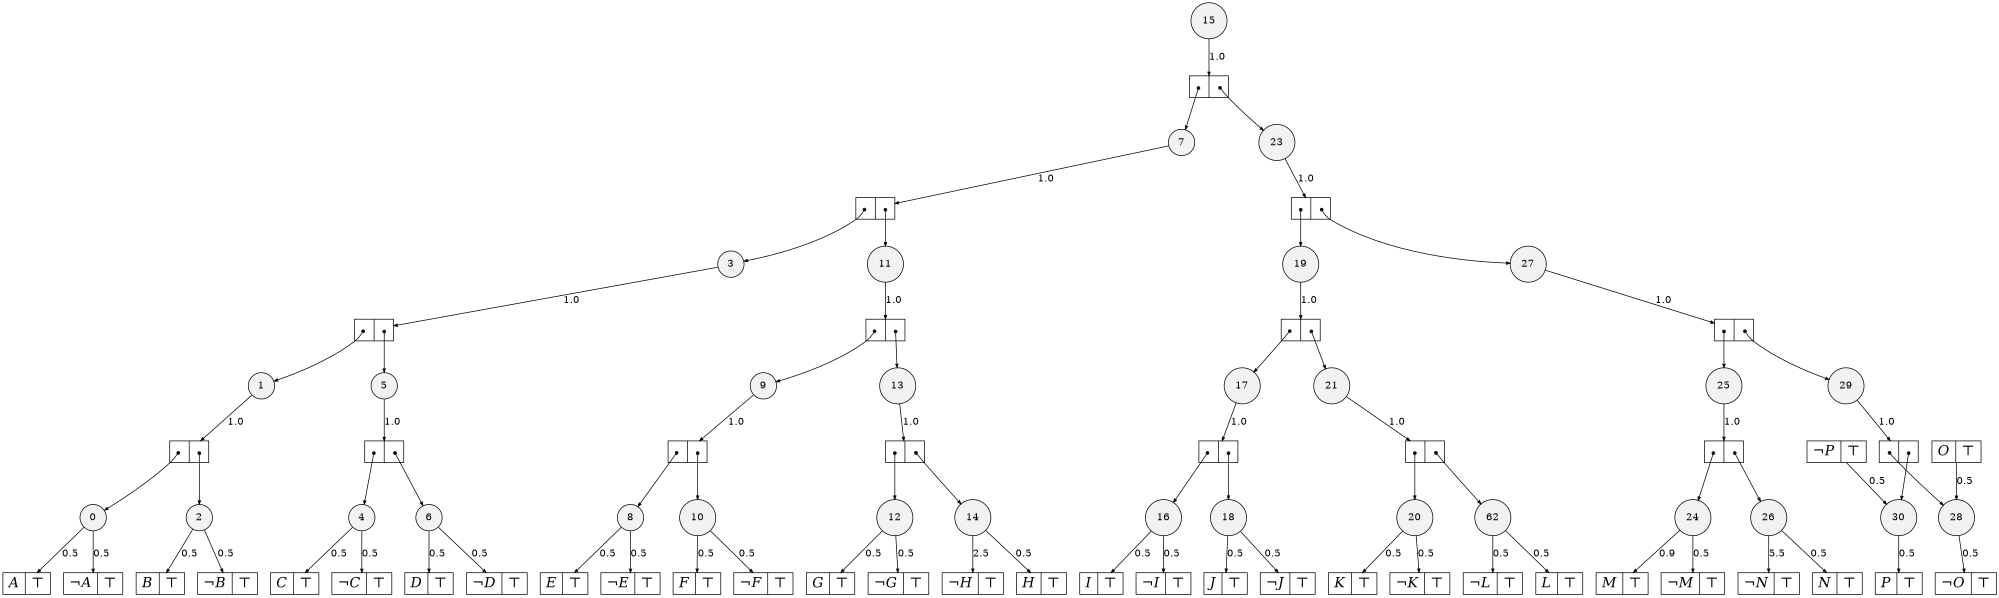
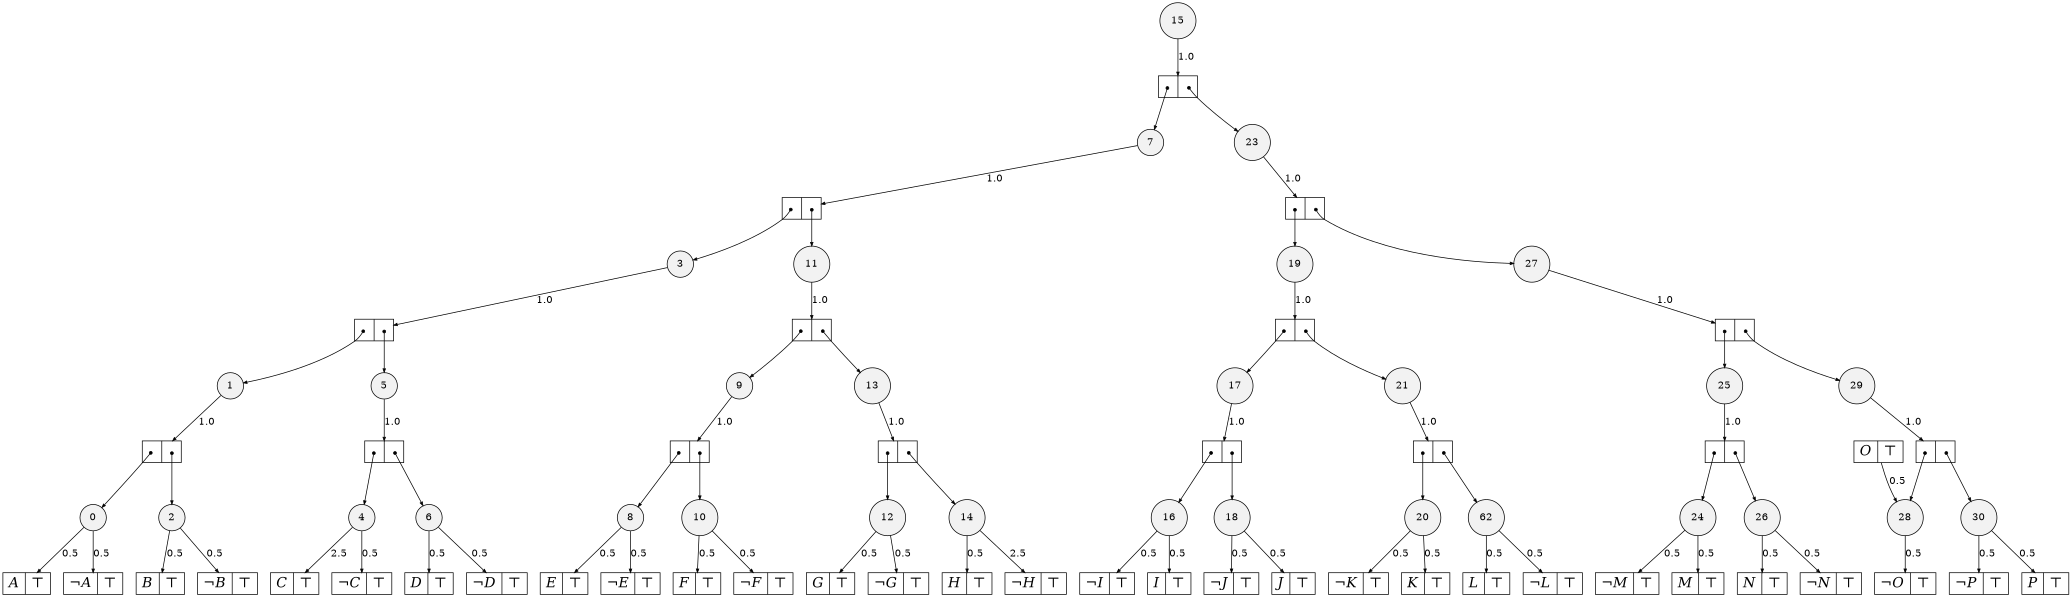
  digraph {
    node [fillcolor=white shape=record style=filled fixedsize=false fontname="Times-Italic" fontsize=20]
    edge [arrowsize=.50]
    n1 [fillcolor=gray95 height=.25 label=30 shape=circle width=.25 fixedsize="" fontname="" fontsize=""]
    n2 [height=.30 label="<L>P|<R>&#8868;"]
    n3 [height=.30 label="<L>&not;P|<R>&#8868;"]
    n4 [fillcolor=gray95 height=.25 label=28 shape=circle width=.25 fixedsize="" fontname="" fontsize=""]
    n5 [height=.30 label="<L>&not;O|<R>&#8868;"]
    n6 [height=.30 label="<L>O|<R>&#8868;"]
    n7 [fillcolor=gray95 height=.25 label=26 shape=circle width=.25 fixedsize="" fontname="" fontsize=""]
    n8 [height=.30 label="<L>N|<R>&#8868;"]
    n9 [height=.30 label="<L>&not;N|<R>&#8868;"]
    n10 [fillcolor=gray95 height=.25 label=24 shape=circle width=.25 fixedsize="" fontname="" fontsize=""]
    n11 [height=.30 label="<L>M|<R>&#8868;"]
    n12 [height=.30 label="<L>&not;M|<R>&#8868;"]
    n13 [fillcolor=gray95 height=.25 label=62 shape=circle width=.25 fixedsize="" fontname="" fontsize=""]
    n14 [height=.30 label="<L>L|<R>&#8868;"]
    n15 [height=.30 label="<L>&not;L|<R>&#8868;"]
    n16 [fillcolor=gray95 height=.25 label=20 shape=circle width=.25 fixedsize="" fontname="" fontsize=""]
    n17 [height=.30 label="<L>K|<R>&#8868;"]
    n18 [height=.30 label="<L>&not;K|<R>&#8868;"]
    n19 [fillcolor=gray95 height=.25 label=18 shape=circle width=.25 fixedsize="" fontname="" fontsize=""]
    n20 [height=.30 label="<L>J|<R>&#8868;"]
    n21 [height=.30 label="<L>&not;J|<R>&#8868;"]
    n22 [fillcolor=gray95 height=.25 label=16 shape=circle width=.25 fixedsize="" fontname="" fontsize=""]
    n23 [height=.30 label="<L>I|<R>&#8868;"]
    n24 [height=.30 label="<L>&not;I|<R>&#8868;"]
    n25 [fillcolor=gray95 height=.25 label=14 shape=circle width=.25 fixedsize="" fontname="" fontsize=""]
    n26 [height=.30 label="<L>H|<R>&#8868;"]
    n27 [height=.30 label="<L>&not;H|<R>&#8868;"]
    n28 [fillcolor=gray95 height=.25 label=12 shape=circle width=.25 fixedsize="" fontname="" fontsize=""]
    n29 [height=.30 label="<L>G|<R>&#8868;"]
    n30 [height=.30 label="<L>&not;G|<R>&#8868;"]
    n31 [fillcolor=gray95 height=.25 label=10 shape=circle width=.25 fixedsize="" fontname="" fontsize=""]
    n32 [height=.30 label="<L>F|<R>&#8868;"]
    n33 [height=.30 label="<L>&not;F|<R>&#8868;"]
    n34 [fillcolor=gray95 height=.25 label=8 shape=circle width=.25 fixedsize="" fontname="" fontsize=""]
    n35 [height=.30 label="<L>E|<R>&#8868;"]
    n36 [height=.30 label="<L>&not;E|<R>&#8868;"]
    n37 [fillcolor=gray95 height=.25 label=6 shape=circle width=.25 fixedsize="" fontname="" fontsize=""]
    n38 [height=.30 label="<L>D|<R>&#8868;"]
    n39 [height=.30 label="<L>&not;D|<R>&#8868;"]
    n40 [fillcolor=gray95 height=.25 label=4 shape=circle width=.25 fixedsize="" fontname="" fontsize=""]
    n41 [height=.30 label="<L>C|<R>&#8868;"]
    n42 [height=.30 label="<L>&not;C|<R>&#8868;"]
    n43 [fillcolor=gray95 height=.25 label=2 shape=circle width=.25 fixedsize="" fontname="" fontsize=""]
    n44 [height=.30 label="<L>B|<R>&#8868;"]
    n45 [height=.30 label="<L>&not;B|<R>&#8868;"]
    n46 [fillcolor=gray95 height=.25 label=0 shape=circle width=.25 fixedsize="" fontname="" fontsize=""]
    n47 [height=.30 label="<L>A|<R>&#8868;"]
    n48 [height=.30 label="<L>&not;A|<R>&#8868;"]
    n49 [fillcolor=gray95 height=.25 label=29 shape=circle width=.25 fixedsize="" fontname="" fontsize=""]
    n50 [height=.30 label="<L>|<R>"]
    n51 [fillcolor=gray95 height=.25 label=25 shape=circle width=.25 fixedsize="" fontname="" fontsize=""]
    n52 [height=.30 label="<L>|<R>"]
    n53 [fillcolor=gray95 height=.25 label=21 shape=circle width=.25 fixedsize="" fontname="" fontsize=""]
    n54 [height=.30 label="<L>|<R>"]
    n55 [fillcolor=gray95 height=.25 label=17 shape=circle width=.25 fixedsize="" fontname="" fontsize=""]
    n56 [height=.30 label="<L>|<R>"]
    n57 [fillcolor=gray95 height=.25 label=13 shape=circle width=.25 fixedsize="" fontname="" fontsize=""]
    n58 [height=.30 label="<L>|<R>"]
    n59 [fillcolor=gray95 height=.25 label=9 shape=circle width=.25 fixedsize="" fontname="" fontsize=""]
    n60 [height=.30 label="<L>|<R>"]
    n61 [fillcolor=gray95 height=.25 label=5 shape=circle width=.25 fixedsize="" fontname="" fontsize=""]
    n62 [height=.30 label="<L>|<R>"]
    n63 [fillcolor=gray95 height=.25 label=1 shape=circle width=.25 fixedsize="" fontname="" fontsize=""]
    n64 [height=.30 label="<L>|<R>"]
    n65 [fillcolor=gray95 height=.25 label=27 shape=circle width=.25 fixedsize="" fontname="" fontsize=""]
    n66 [height=.30 label="<L>|<R>"]
    n67 [fillcolor=gray95 height=.25 label=19 shape=circle width=.25 fixedsize="" fontname="" fontsize=""]
    n68 [height=.30 label="<L>|<R>"]
    n69 [fillcolor=gray95 height=.25 label=11 shape=circle width=.25 fixedsize="" fontname="" fontsize=""]
    n70 [height=.30 label="<L>|<R>"]
    n71 [fillcolor=gray95 height=.25 label=3 shape=circle width=.25 fixedsize="" fontname="" fontsize=""]
    n72 [height=.30 label="<L>|<R>"]
    n73 [fillcolor=gray95 height=.25 label=23 shape=circle width=.25 fixedsize="" fontname="" fontsize=""]
    n74 [height=.30 label="<L>|<R>"]
    n75 [fillcolor=gray95 height=.25 label=7 shape=circle width=.25 fixedsize="" fontname="" fontsize=""]
    n76 [height=.30 label="<L>|<R>"]
    n77 [fillcolor=gray95 height=.25 label=15 shape=circle width=.25 fixedsize="" fontname="" fontsize=""]
    n78 [height=.30 label="<L>|<R>"]
    n1 -> n2 [label=0.5]
-   n3 -> n1 [label=0.5]
+   n1 -> n3 [label=0.5]
    n4 -> n5 [label=0.5]
    n6 -> n4 [label=0.5]
    n7 -> n8 [label=0.5]
-   n7 -> n9 [label=5.5]
-   n10 -> n11 [label=0.9]
+   n7 -> n9 [label=0.5]
+   n10 -> n11 [label=0.5]
    n10 -> n12 [label=0.5]
    n13 -> n14 [label=0.5]
    n13 -> n15 [label=0.5]
    n16 -> n17 [label=0.5]
    n16 -> n18 [label=0.5]
    n19 -> n20 [label=0.5]
    n19 -> n21 [label=0.5]
    n22 -> n23 [label=0.5]
    n22 -> n24 [label=0.5]
    n25 -> n26 [label=0.5]
    n25 -> n27 [label=2.5]
    n28 -> n29 [label=0.5]
    n28 -> n30 [label=0.5]
    n31 -> n32 [label=0.5]
    n31 -> n33 [label=0.5]
    n34 -> n35 [label=0.5]
    n34 -> n36 [label=0.5]
    n37 -> n38 [label=0.5]
    n37 -> n39 [label=0.5]
-   n40 -> n41 [label=0.5]
+   n40 -> n41 [label=2.5]
    n40 -> n42 [label=0.5]
    n43 -> n44 [label=0.5]
    n43 -> n45 [label=0.5]
    n46 -> n47 [label=0.5]
    n46 -> n48 [label=0.5]
    n49 -> n50 [label=1.0]
    n50 -> n1 [arrowtail=dot dir=both tailclip=false tailport="R:c"]
    n50 -> n4 [arrowtail=dot dir=both tailclip=false tailport="L:c"]
    n51 -> n52 [label=1.0]
    n52 -> n7 [arrowtail=dot dir=both tailclip=false tailport="R:c"]
    n52 -> n10 [arrowtail=dot dir=both tailclip=false tailport="L:c"]
    n53 -> n54 [label=1.0]
    n54 -> n13 [arrowtail=dot dir=both tailclip=false tailport="R:c"]
    n54 -> n16 [arrowtail=dot dir=both tailclip=false tailport="L:c"]
    n55 -> n56 [label=1.0]
    n56 -> n19 [arrowtail=dot dir=both tailclip=false tailport="R:c"]
    n56 -> n22 [arrowtail=dot dir=both tailclip=false tailport="L:c"]
    n57 -> n58 [label=1.0]
    n58 -> n25 [arrowtail=dot dir=both tailclip=false tailport="R:c"]
    n58 -> n28 [arrowtail=dot dir=both tailclip=false tailport="L:c"]
    n59 -> n60 [label=1.0]
    n60 -> n31 [arrowtail=dot dir=both tailclip=false tailport="R:c"]
    n60 -> n34 [arrowtail=dot dir=both tailclip=false tailport="L:c"]
    n61 -> n62 [label=1.0]
    n62 -> n37 [arrowtail=dot dir=both tailclip=false tailport="R:c"]
    n62 -> n40 [arrowtail=dot dir=both tailclip=false tailport="L:c"]
    n63 -> n64 [label=1.0]
    n64 -> n43 [arrowtail=dot dir=both tailclip=false tailport="R:c"]
    n64 -> n46 [arrowtail=dot dir=both tailclip=false tailport="L:c"]
    n65 -> n66 [label=1.0]
    n66 -> n49 [arrowtail=dot dir=both tailclip=false tailport="R:c"]
    n66 -> n51 [arrowtail=dot dir=both tailclip=false tailport="L:c"]
    n67 -> n68 [label=1.0]
    n68 -> n53 [arrowtail=dot dir=both tailclip=false tailport="R:c"]
    n68 -> n55 [arrowtail=dot dir=both tailclip=false tailport="L:c"]
    n69 -> n70 [label=1.0]
    n70 -> n57 [arrowtail=dot dir=both tailclip=false tailport="R:c"]
    n70 -> n59 [arrowtail=dot dir=both tailclip=false tailport="L:c"]
    n71 -> n72 [label=1.0]
    n72 -> n61 [arrowtail=dot dir=both tailclip=false tailport="R:c"]
    n72 -> n63 [arrowtail=dot dir=both tailclip=false tailport="L:c"]
    n73 -> n74 [label=1.0]
    n74 -> n65 [arrowtail=dot dir=both tailclip=false tailport="R:c"]
    n74 -> n67 [arrowtail=dot dir=both tailclip=false tailport="L:c"]
    n75 -> n76 [label=1.0]
    n76 -> n69 [arrowtail=dot dir=both tailclip=false tailport="R:c"]
    n76 -> n71 [arrowtail=dot dir=both tailclip=false tailport="L:c"]
    n77 -> n78 [label=1.0]
    n78 -> n73 [arrowtail=dot dir=both tailclip=false tailport="R:c"]
    n78 -> n75 [arrowtail=dot dir=both tailclip=false tailport="L:c"]
  }
